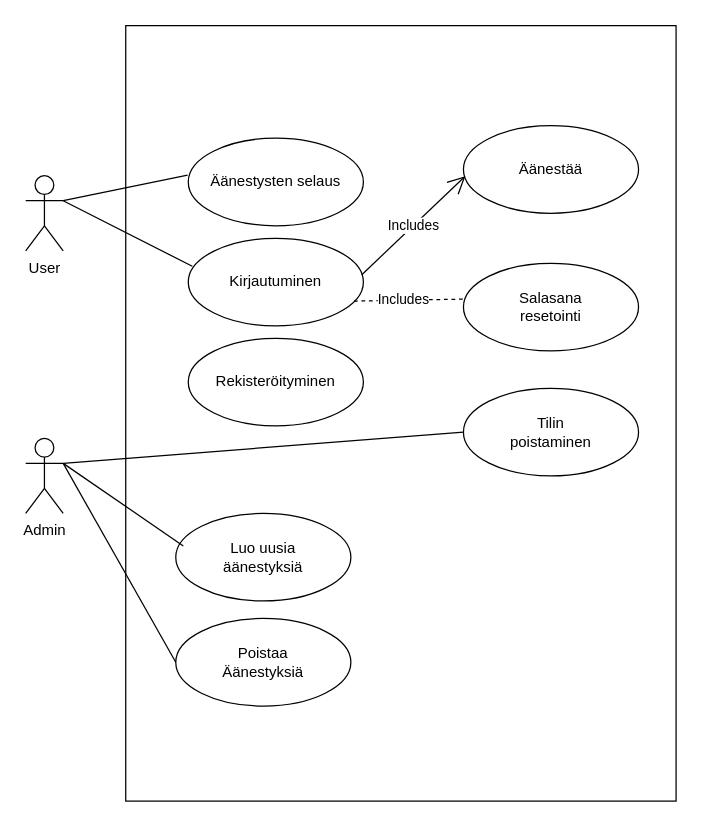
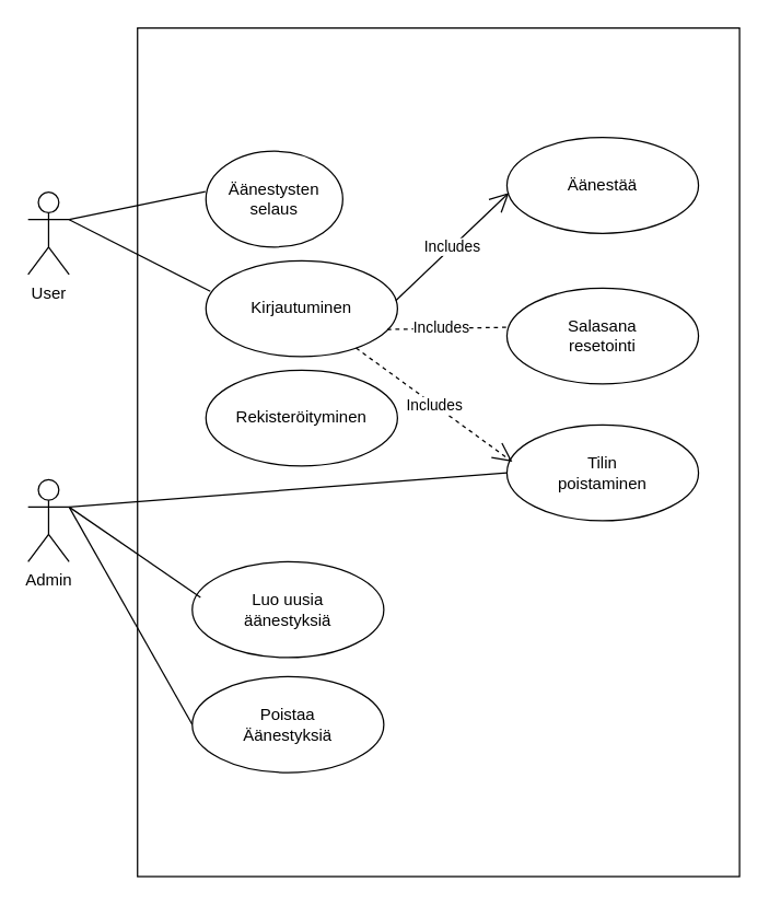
  <mxCell id="0" />
  <mxCell id="1" parent="0" />
  <mxCell id="2" value="" style="rounded=0;whiteSpace=wrap;html=1;fillColor=none;" vertex="1" parent="1"><mxGeometry x="100" y="20" width="440" height="620" as="geometry" /></mxCell>
  <mxCell id="3" style="rounded=0;orthogonalLoop=1;jettySize=auto;html=1;exitX=1;exitY=0.333;exitDx=0;exitDy=0;exitPerimeter=0;entryX=-0.004;entryY=0.421;entryDx=0;entryDy=0;entryPerimeter=0;endArrow=none;endFill=0;" edge="1" parent="1" source="5" target="8"><mxGeometry relative="1" as="geometry" /></mxCell>
  <mxCell id="4" style="rounded=0;orthogonalLoop=1;jettySize=auto;html=1;entryX=0.023;entryY=0.32;entryDx=0;entryDy=0;entryPerimeter=0;endArrow=none;endFill=0;exitX=1;exitY=0.333;exitDx=0;exitDy=0;exitPerimeter=0;" edge="1" parent="1" source="5" target="7"><mxGeometry relative="1" as="geometry" /></mxCell>
  <mxCell id="5" value="User" style="shape=umlActor;verticalLabelPosition=bottom;verticalAlign=top;html=1;outlineConnect=0;" vertex="1" parent="1"><mxGeometry x="20" y="140" width="30" height="60" as="geometry" /></mxCell>
  <mxCell id="6" value="Admin" style="shape=umlActor;verticalLabelPosition=bottom;verticalAlign=top;html=1;outlineConnect=0;" vertex="1" parent="1"><mxGeometry x="20" y="350" width="30" height="60" as="geometry" /></mxCell>
  <mxCell id="7" value="Kirjautuminen" style="ellipse;whiteSpace=wrap;html=1;" vertex="1" parent="1"><mxGeometry x="150" y="190" width="140" height="70" as="geometry" /></mxCell>
- <mxCell id="8" value="Äänestysten selaus" style="ellipse;whiteSpace=wrap;html=1;" vertex="1" parent="1"><mxGeometry x="150" y="110" width="140" height="70" as="geometry" /></mxCell>
+ <mxCell id="8" value="Äänestysten selaus" style="ellipse;whiteSpace=wrap;html=1;" vertex="1" parent="1"><mxGeometry x="150" y="110" width="100" height="70" as="geometry" /></mxCell>
  <mxCell id="9" value="Rekisteröityminen" style="ellipse;whiteSpace=wrap;html=1;" vertex="1" parent="1"><mxGeometry x="150" y="270" width="140" height="70" as="geometry" /></mxCell>
  <mxCell id="10" value="Äänestää" style="ellipse;whiteSpace=wrap;html=1;" vertex="1" parent="1"><mxGeometry x="370" y="100" width="140" height="70" as="geometry" /></mxCell>
  <mxCell id="11" value="Includes" style="endArrow=open;endSize=12;dashed=0;html=1;rounded=0;entryX=0.011;entryY=0.576;entryDx=0;entryDy=0;entryPerimeter=0;exitX=0.991;exitY=0.416;exitDx=0;exitDy=0;exitPerimeter=0;" edge="1" parent="1" source="7" target="10"><mxGeometry width="160" relative="1" as="geometry"><mxPoint x="400" y="230" as="sourcePoint" /><mxPoint x="520" y="230" as="targetPoint" /></mxGeometry></mxCell>
  <mxCell id="12" value="Salasana&lt;br&gt;resetointi" style="ellipse;whiteSpace=wrap;html=1;" vertex="1" parent="1"><mxGeometry x="370" y="210" width="140" height="70" as="geometry" /></mxCell>
  <mxCell id="13" value="Includes" style="endArrow=none;endSize=12;dashed=1;html=1;rounded=0;exitX=0.946;exitY=0.718;exitDx=0;exitDy=0;exitPerimeter=0;entryX=0.005;entryY=0.409;entryDx=0;entryDy=0;entryPerimeter=0;" edge="1" parent="1" source="7" target="12"><mxGeometry x="-0.086" y="1" width="160" relative="1" as="geometry"><mxPoint x="390" y="270" as="sourcePoint" /><mxPoint x="550" y="270" as="targetPoint" /><Array as="points" /><mxPoint as="offset" /></mxGeometry></mxCell>
  <mxCell id="14" value="Tilin&lt;br&gt;poistaminen" style="ellipse;whiteSpace=wrap;html=1;" vertex="1" parent="1"><mxGeometry x="370" y="310" width="140" height="70" as="geometry" /></mxCell>
+ <mxCell id="15" value="Includes" style="endArrow=open;endSize=12;dashed=1;html=1;rounded=0;entryX=0.028;entryY=0.384;entryDx=0;entryDy=0;entryPerimeter=0;" edge="1" parent="1" source="7" target="14"><mxGeometry width="160" relative="1" as="geometry"><mxPoint x="410" y="360" as="sourcePoint" /><mxPoint x="570" y="360" as="targetPoint" /></mxGeometry></mxCell>
  <mxCell id="16" value="Luo uusia&lt;br&gt;äänestyksiä" style="ellipse;whiteSpace=wrap;html=1;" vertex="1" parent="1"><mxGeometry x="140" y="410" width="140" height="70" as="geometry" /></mxCell>
  <mxCell id="17" style="edgeStyle=none;rounded=0;orthogonalLoop=1;jettySize=auto;html=1;endArrow=none;endFill=0;exitX=0.043;exitY=0.371;exitDx=0;exitDy=0;exitPerimeter=0;entryX=1;entryY=0.333;entryDx=0;entryDy=0;entryPerimeter=0;" edge="1" parent="1" source="16" target="6"><mxGeometry relative="1" as="geometry"><mxPoint x="50" y="160" as="targetPoint" /><mxPoint x="288.283" y="298.495" as="sourcePoint" /><Array as="points" /></mxGeometry></mxCell>
  <mxCell id="18" value="Poistaa&lt;br&gt;Äänestyksiä" style="ellipse;whiteSpace=wrap;html=1;" vertex="1" parent="1"><mxGeometry x="140" y="494" width="140" height="70" as="geometry" /></mxCell>
  <mxCell id="19" style="edgeStyle=none;rounded=0;orthogonalLoop=1;jettySize=auto;html=1;endArrow=none;endFill=0;exitX=0;exitY=0.5;exitDx=0;exitDy=0;entryX=1;entryY=0.333;entryDx=0;entryDy=0;entryPerimeter=0;" edge="1" parent="1" source="18" target="6"><mxGeometry relative="1" as="geometry"><mxPoint x="50" y="350" as="targetPoint" /><mxPoint x="276.02" y="459.97" as="sourcePoint" /><Array as="points" /></mxGeometry></mxCell>
  <mxCell id="20" style="edgeStyle=none;rounded=0;orthogonalLoop=1;jettySize=auto;html=1;endArrow=none;endFill=0;exitX=0;exitY=0.5;exitDx=0;exitDy=0;entryX=1;entryY=0.333;entryDx=0;entryDy=0;entryPerimeter=0;" edge="1" parent="1" source="14" target="6"><mxGeometry relative="1" as="geometry"><mxPoint x="50" y="360" as="targetPoint" /><mxPoint x="276.02" y="459.97" as="sourcePoint" /><Array as="points" /></mxGeometry></mxCell>
